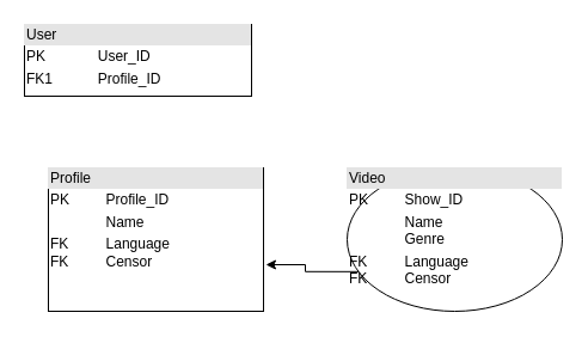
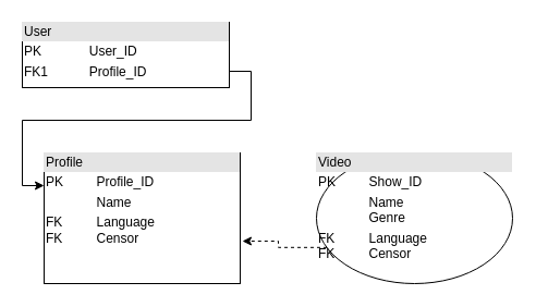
  <mxCell id="0" />
  <mxCell id="1" parent="0" />
+ <mxCell id="2" style="edgeStyle=orthogonalEdgeStyle;rounded=0;orthogonalLoop=1;jettySize=auto;html=1;exitX=1;exitY=0.75;exitDx=0;exitDy=0;entryX=0;entryY=0.25;entryDx=0;entryDy=0;" edge="1" parent="1" source="3" target="4"><mxGeometry relative="1" as="geometry" /></mxCell>
  <mxCell id="3" value="&lt;div style=&quot;box-sizing:border-box;width:100%;background:#e4e4e4;padding:2px;&quot;&gt;User&lt;/div&gt;&lt;table style=&quot;width:100%;font-size:1em;&quot; cellpadding=&quot;2&quot; cellspacing=&quot;0&quot;&gt;&lt;tbody&gt;&lt;tr&gt;&lt;td&gt;PK&lt;/td&gt;&lt;td&gt;User_ID&lt;/td&gt;&lt;/tr&gt;&lt;tr&gt;&lt;td&gt;FK1&lt;/td&gt;&lt;td&gt;Profile_ID&lt;/td&gt;&lt;/tr&gt;&lt;tr&gt;&lt;td&gt;&lt;/td&gt;&lt;td&gt;&lt;br&gt;&lt;/td&gt;&lt;/tr&gt;&lt;/tbody&gt;&lt;/table&gt;" style="verticalAlign=top;align=left;overflow=fill;html=1;" vertex="1" parent="1"><mxGeometry x="20" y="20" width="190" height="60" as="geometry" /></mxCell>
  <mxCell id="4" value="&lt;div style=&quot;box-sizing:border-box;width:100%;background:#e4e4e4;padding:2px;&quot;&gt;Profile&lt;/div&gt;&lt;table style=&quot;width:100%;font-size:1em;&quot; cellpadding=&quot;2&quot; cellspacing=&quot;0&quot;&gt;&lt;tbody&gt;&lt;tr&gt;&lt;td&gt;PK&lt;/td&gt;&lt;td&gt;Profile_ID&lt;/td&gt;&lt;/tr&gt;&lt;tr&gt;&lt;td&gt;&lt;br&gt;&lt;/td&gt;&lt;td&gt;Name&lt;/td&gt;&lt;/tr&gt;&lt;tr&gt;&lt;td&gt;FK&lt;br&gt;FK&lt;/td&gt;&lt;td&gt;Language&lt;br&gt;Censor&lt;/td&gt;&lt;/tr&gt;&lt;/tbody&gt;&lt;/table&gt;" style="verticalAlign=top;align=left;overflow=fill;html=1;" vertex="1" parent="1"><mxGeometry x="40" y="140" width="180" height="120" as="geometry" /></mxCell>
- <mxCell id="5" style="edgeStyle=orthogonalEdgeStyle;rounded=0;orthogonalLoop=1;jettySize=auto;html=1;exitX=0;exitY=0.75;exitDx=0;exitDy=0;entryX=1.011;entryY=0.675;entryDx=0;entryDy=0;entryPerimeter=0;" edge="1" parent="1" source="6" target="4"><mxGeometry relative="1" as="geometry" /></mxCell>
+ <mxCell id="5" style="edgeStyle=orthogonalEdgeStyle;rounded=0;orthogonalLoop=1;jettySize=auto;html=1;exitX=0;exitY=0.75;exitDx=0;exitDy=0;entryX=1.011;entryY=0.675;entryDx=0;entryDy=0;entryPerimeter=0;dashed=1;" edge="1" parent="1" source="6" target="4"><mxGeometry relative="1" as="geometry" /></mxCell>
  <mxCell id="6" value="&lt;div style=&quot;box-sizing:border-box;width:100%;background:#e4e4e4;padding:2px;&quot;&gt;Video&lt;/div&gt;&lt;table style=&quot;width:100%;font-size:1em;&quot; cellpadding=&quot;2&quot; cellspacing=&quot;0&quot;&gt;&lt;tbody&gt;&lt;tr&gt;&lt;td&gt;PK&lt;/td&gt;&lt;td&gt;Show_ID&lt;/td&gt;&lt;/tr&gt;&lt;tr&gt;&lt;td&gt;&lt;br&gt;&lt;/td&gt;&lt;td&gt;Name&lt;br&gt;Genre&lt;/td&gt;&lt;/tr&gt;&lt;tr&gt;&lt;td&gt;FK&lt;br&gt;FK&lt;/td&gt;&lt;td&gt;Language&lt;br&gt;Censor&lt;/td&gt;&lt;/tr&gt;&lt;/tbody&gt;&lt;/table&gt;" style="ellipse;verticalAlign=top;align=left;overflow=fill;html=1;" vertex="1" parent="1"><mxGeometry x="290" y="140" width="180" height="120" as="geometry" /></mxCell>
